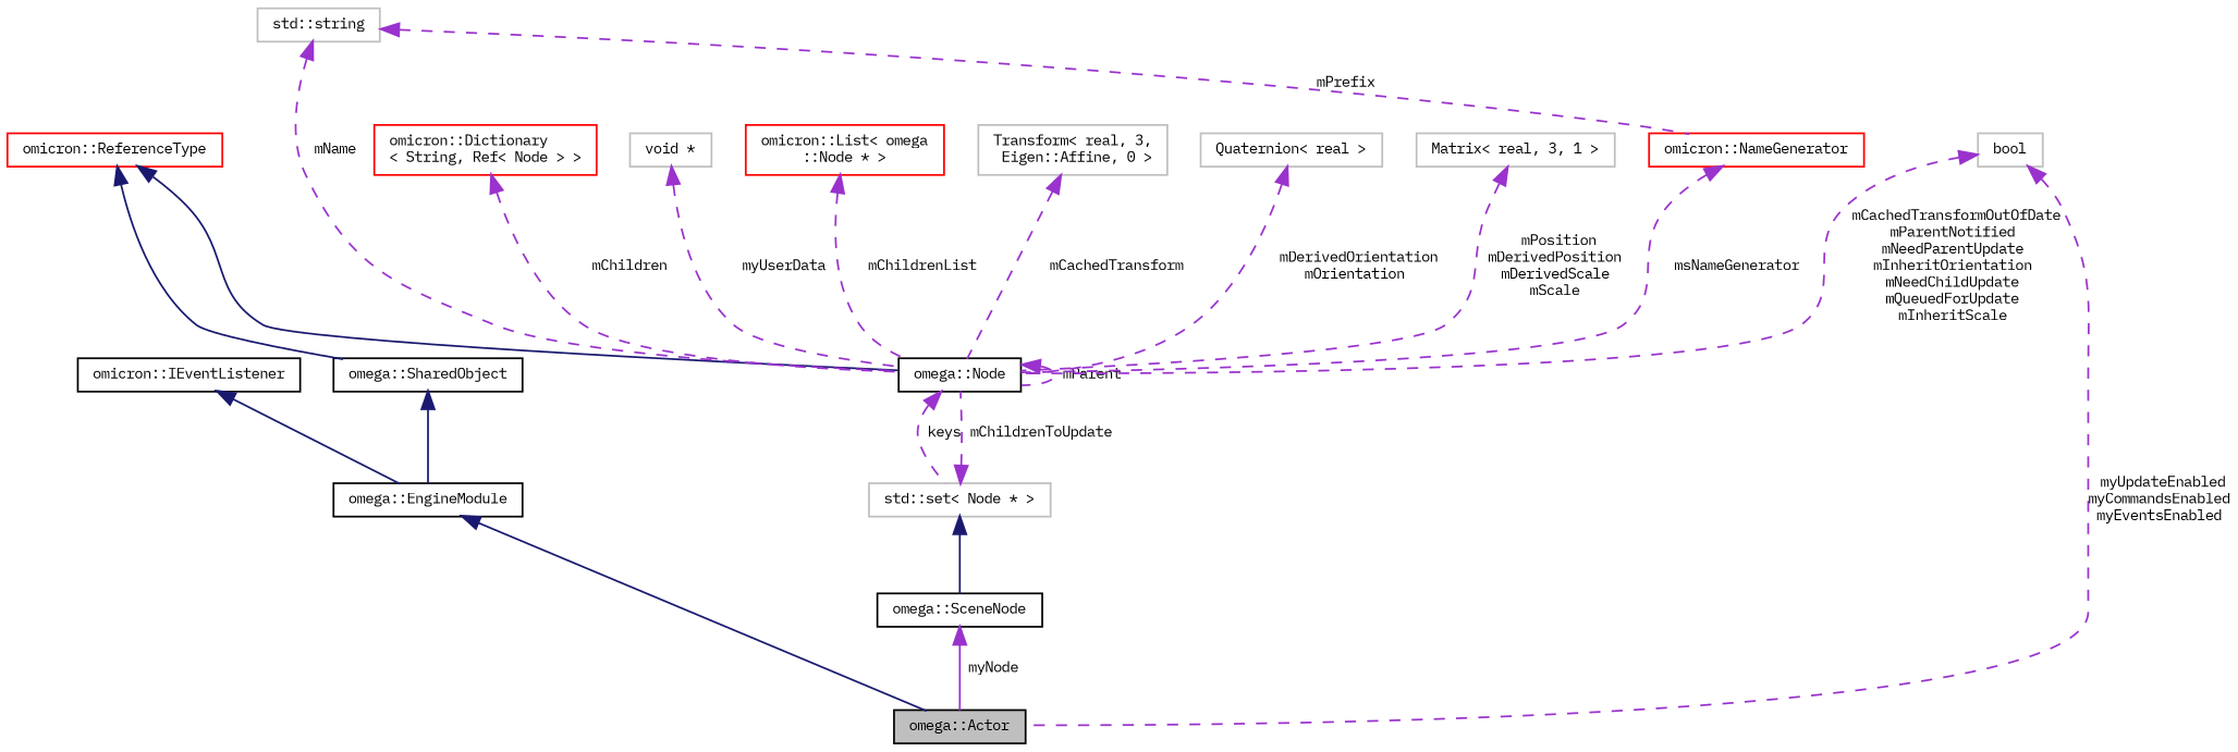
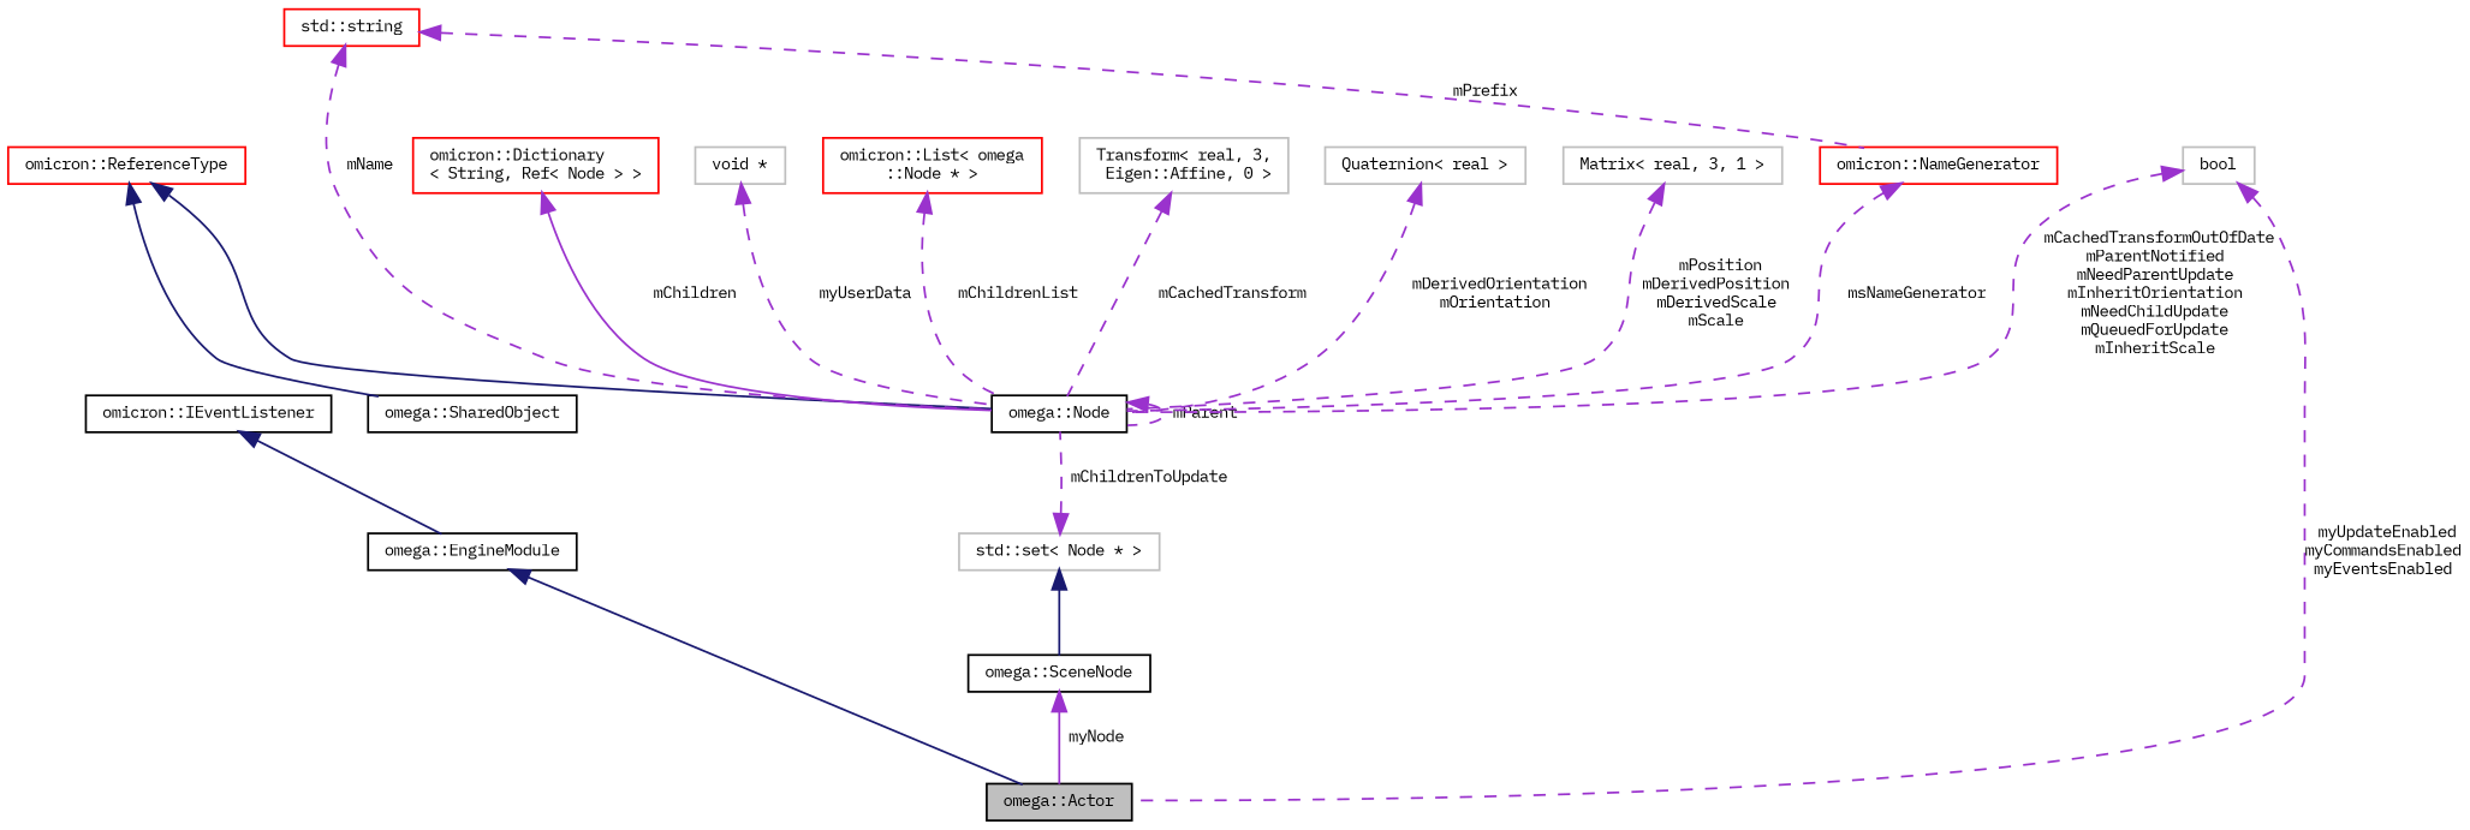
  digraph {
    fontname="IBM Plex Mono"
    rankdir=TB
    node [color=grey75 fontname="IBM Plex Mono" fontsize=8 shape=record]
    edge [color=darkorchid3 dir=back fontname="IBM Plex Mono" fontsize=8 labelfontname="FreeSans.ttf" labelfontsize=8 style=dashed]
    n1 [color=black fillcolor=grey75 fontcolor=black height=0.2 label="omega::Actor" style=filled width=0.4]
    n2 [color=black height=0.2 label="omega::EngineModule" width=0.4]
    n3 [color=black height=0.2 label="omega::SharedObject" width=0.4]
    n4 [color=red height=0.2 label="omicron::ReferenceType" width=0.4]
    n5 [color=black height=0.2 label="omega::Node" width=0.4]
    n6 [height=0.2 label="std::set\< Node * \>" width=0.4]
    n7 [color=black height=0.2 label="omicron::IEventListener" width=0.4]
    n8 [color=black height=0.2 label="omega::SceneNode" width=0.4]
    n9 [height=0.2 label="Transform\< real, 3,\l Eigen::Affine, 0 \>" width=0.4]
    n10 [height=0.2 label="Quaternion\< real \>" width=0.4]
    n11 [height=0.2 label="Matrix\< real, 3, 1 \>" width=0.4]
    n12 [color=red height=0.2 label="omicron::NameGenerator" width=0.4]
-   n13 [height=0.2 label="std::string" width=0.4]
+   n13 [color=red height=0.2 label="std::string" width=0.4]
    n14 [height=0.2 label=bool width=0.4]
    n15 [color=red height=0.2 label="omicron::Dictionary\l\< String, Ref\< Node \> \>" width=0.4]
    n16 [height=0.2 label="void *" width=0.4]
    n17 [color=red height=0.2 label="omicron::List\< omega\l::Node * \>" width=0.4]
    n2 -> n1 [color=midnightblue style=solid]
-   n3 -> n2 [color=midnightblue style=solid]
    n4 -> n3 [color=midnightblue style=solid]
    n4 -> n5 [color=midnightblue style=solid]
    n5 -> n5 [label=" mParent"]
-   n5 -> n6 [label=" keys"]
    n6 -> n5 [label=" mChildrenToUpdate"]
    n6 -> n8 [color=midnightblue style=solid]
    n7 -> n2 [color=midnightblue style=solid]
    n8 -> n1 [label=" myNode" style=solid]
    n9 -> n5 [label=" mCachedTransform"]
    n10 -> n5 [label=" mDerivedOrientation\nmOrientation"]
    n11 -> n5 [label=" mPosition\nmDerivedPosition\nmDerivedScale\nmScale"]
    n12 -> n5 [label=" msNameGenerator"]
    n13 -> n5 [label=" mName"]
    n13 -> n12 [label=" mPrefix"]
    n14 -> n1 [label=" myUpdateEnabled\nmyCommandsEnabled\nmyEventsEnabled"]
    n14 -> n5 [label=" mCachedTransformOutOfDate\nmParentNotified\nmNeedParentUpdate\nmInheritOrientation\nmNeedChildUpdate\nmQueuedForUpdate\nmInheritScale"]
-   n15 -> n5 [label=" mChildren"]
+   n15 -> n5 [label=" mChildren" style=solid]
    n16 -> n5 [label=" myUserData"]
    n17 -> n5 [label=" mChildrenList"]
  }
